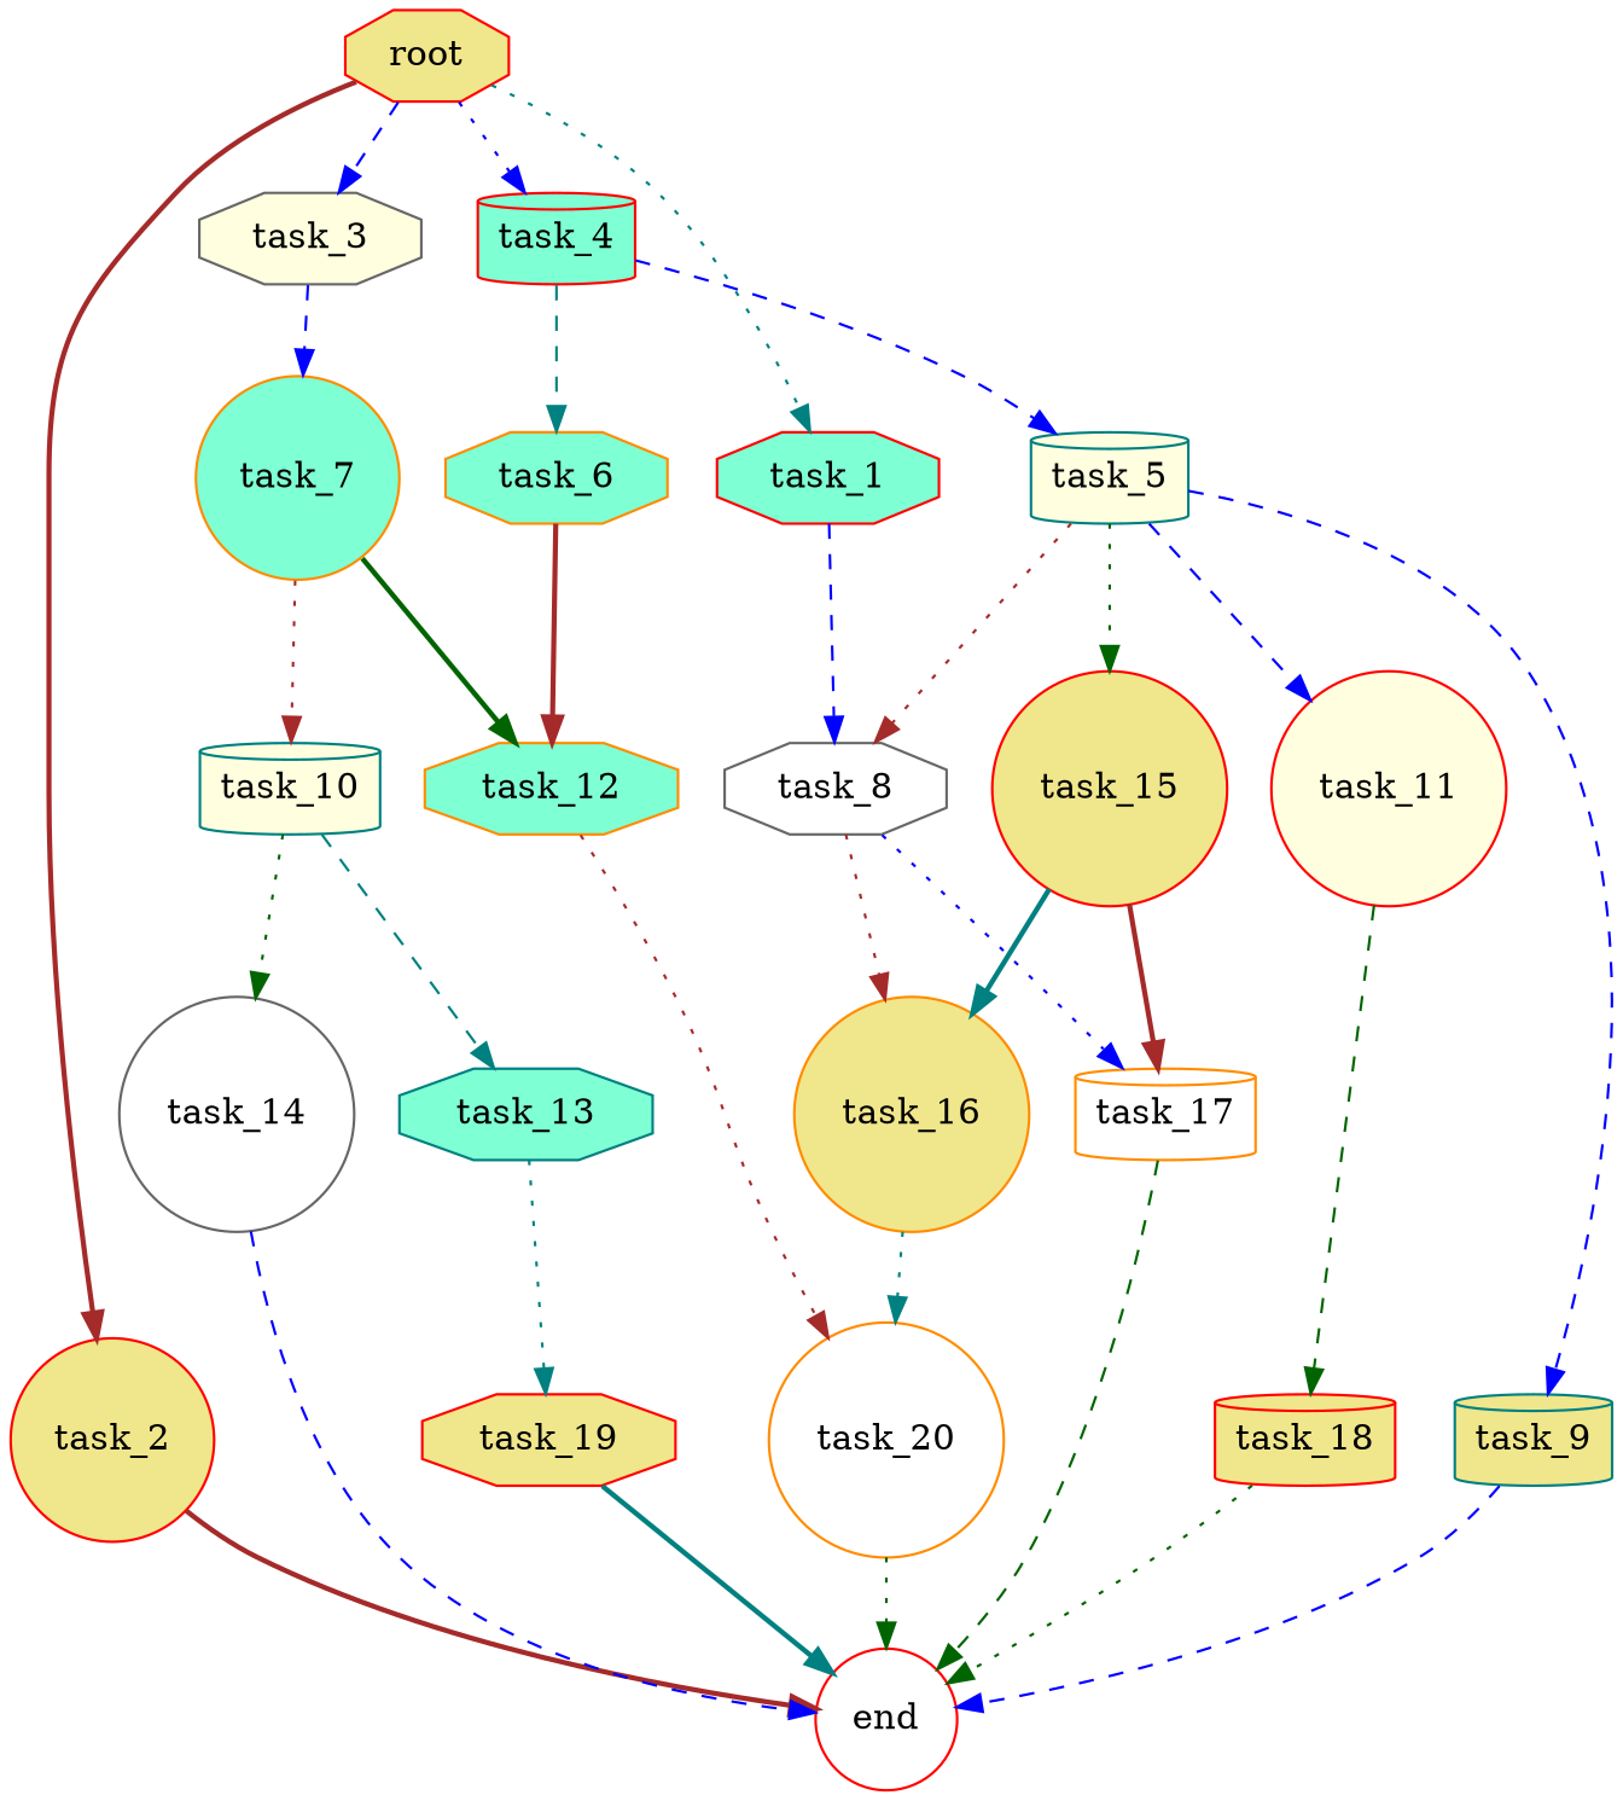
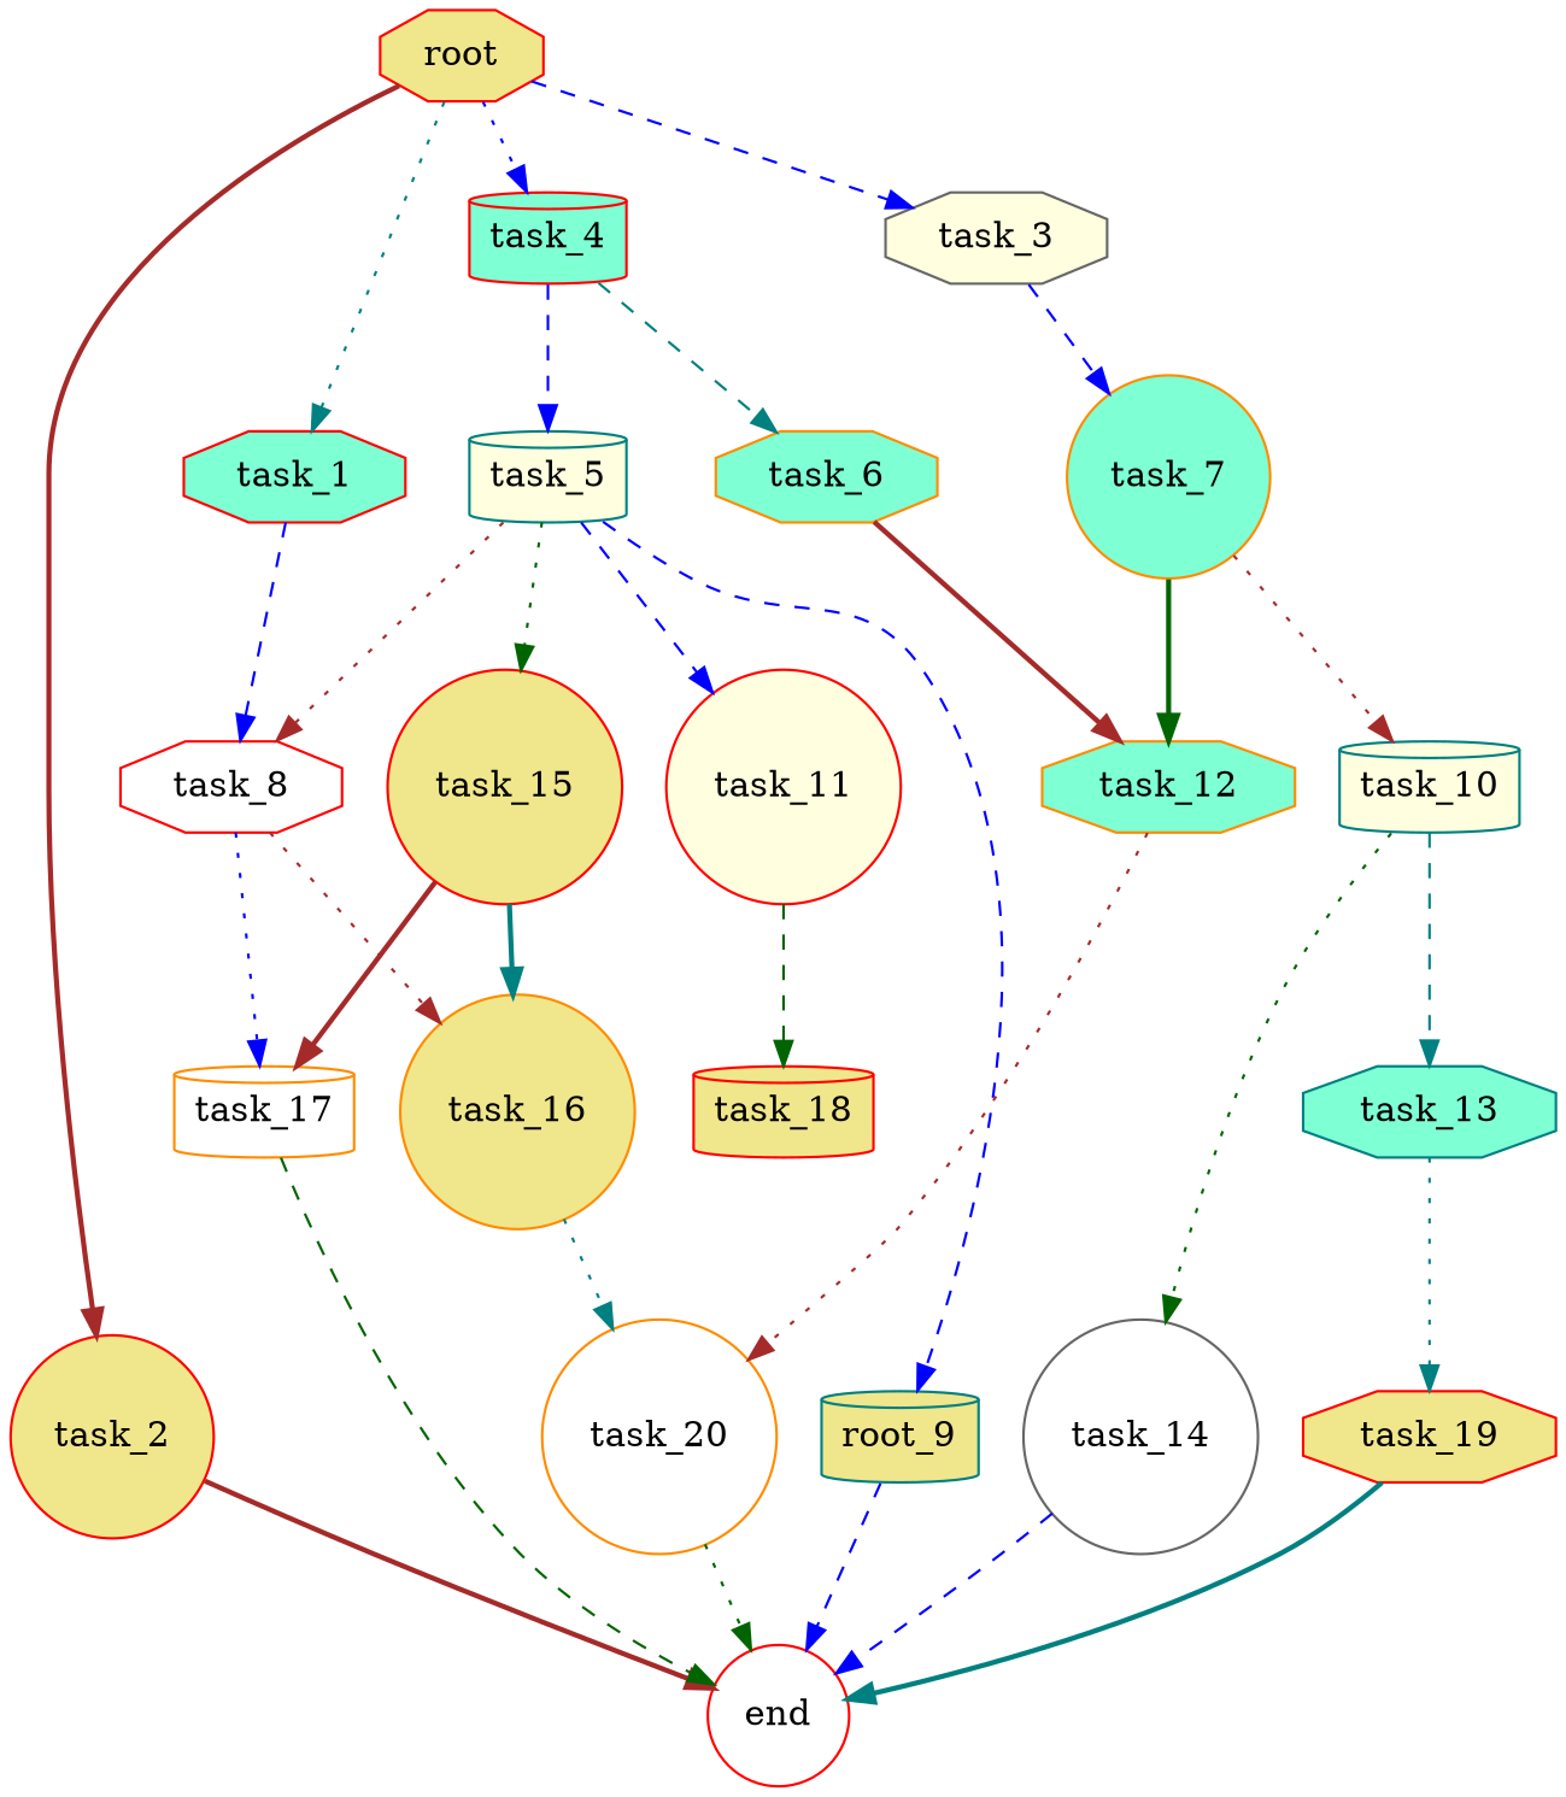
  digraph {
    node [color=red fillcolor=khaki shape=octagon style=filled]
    edge [color=blue style=dotted]
    root
    task_1 [fillcolor=aquamarine]
    task_2 [shape=circle]
    task_3 [color=gray40 fillcolor=lightyellow]
    task_4 [fillcolor=aquamarine shape=cylinder]
-   task_8 [color=gray40 fillcolor=white]
+   task_8 [fillcolor=white]
    end [fillcolor=white shape=circle]
    task_7 [color=darkorange fillcolor=aquamarine shape=circle]
    task_5 [color=teal fillcolor=lightyellow shape=cylinder]
    task_6 [color=darkorange fillcolor=aquamarine]
    task_16 [color=darkorange shape=circle]
    task_17 [color=darkorange fillcolor=white shape=cylinder]
    task_12 [color=darkorange fillcolor=aquamarine]
    task_10 [color=teal fillcolor=lightyellow shape=cylinder]
-   task_9 [color=teal shape=cylinder]
+   task_9 [color=teal shape=cylinder label=root_9]
    task_11 [fillcolor=lightyellow shape=circle]
    task_15 [shape=circle]
    task_18 [shape=cylinder]
    task_20 [color=darkorange fillcolor=white shape=circle]
    task_13 [color=teal fillcolor=aquamarine]
    task_14 [color=gray40 fillcolor=white shape=circle]
    task_19
    root -> task_1 [color=teal]
    root -> task_2 [color=brown style=bold]
    root -> task_3 [style=dashed]
    root -> task_4
    task_1 -> task_8 [style=dashed]
    task_2 -> end [color=brown style=bold]
    task_3 -> task_7 [style=dashed]
    task_4 -> task_5 [style=dashed]
    task_4 -> task_6 [color=teal style=dashed]
    task_8 -> task_16 [color=brown]
    task_8 -> task_17
    task_7 -> task_12 [color=darkgreen style=bold]
    task_7 -> task_10 [color=brown]
    task_5 -> task_8 [color=brown]
    task_5 -> task_9 [style=dashed]
    task_5 -> task_11 [style=dashed]
    task_5 -> task_15 [color=darkgreen]
    task_6 -> task_12 [color=brown style=bold]
    task_16 -> task_20 [color=teal]
    task_17 -> end [color=darkgreen style=dashed]
    task_12 -> task_20 [color=brown]
    task_10 -> task_13 [color=teal style=dashed]
    task_10 -> task_14 [color=darkgreen]
    task_9 -> end [style=dashed]
    task_11 -> task_18 [color=darkgreen style=dashed]
    task_15 -> task_16 [color=teal style=bold]
    task_15 -> task_17 [color=brown style=bold]
-   task_18 -> end [color=darkgreen]
    task_20 -> end [color=darkgreen]
    task_13 -> task_19 [color=teal]
    task_14 -> end [style=dashed]
    task_19 -> end [color=teal style=bold]
  }
